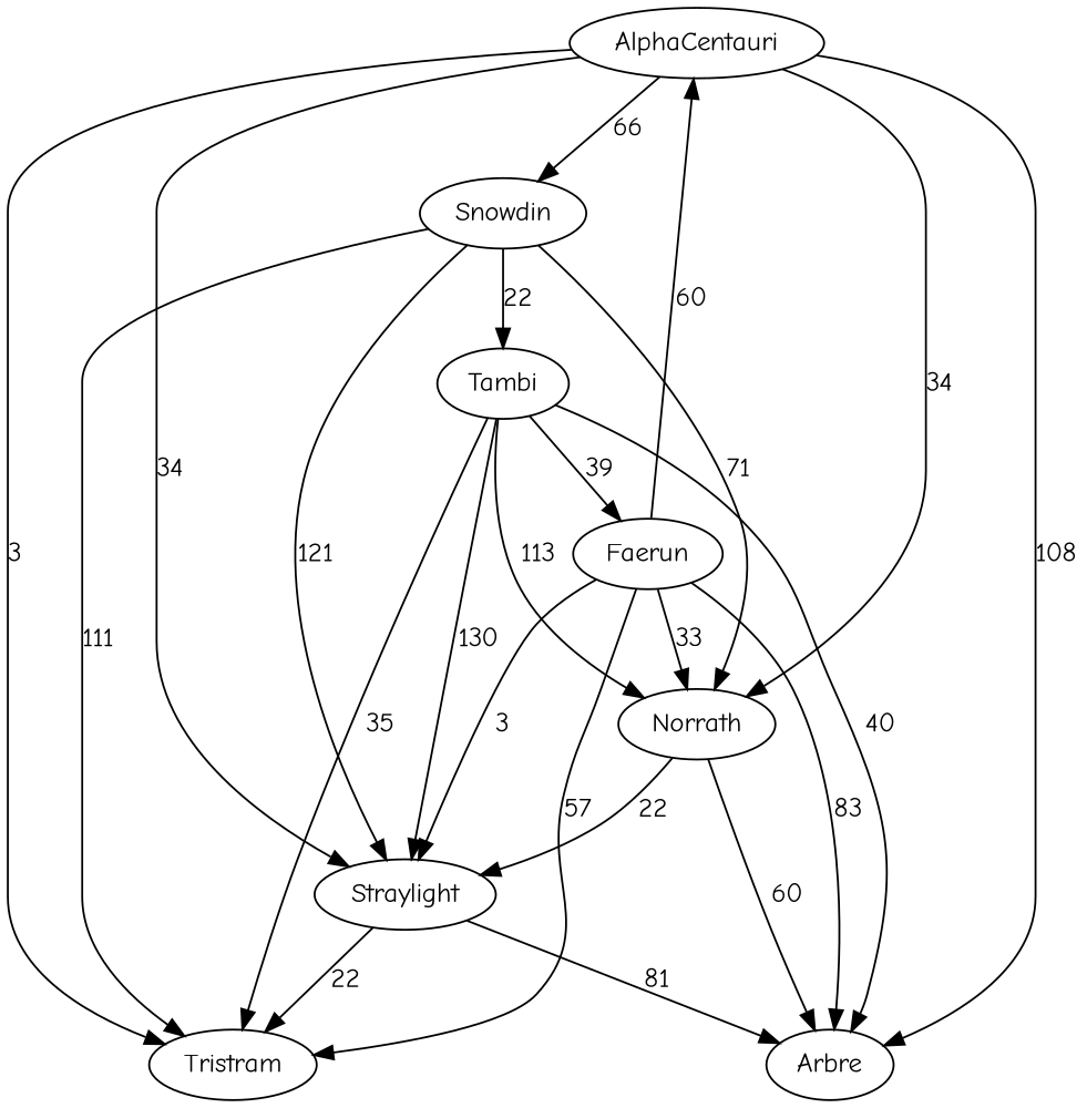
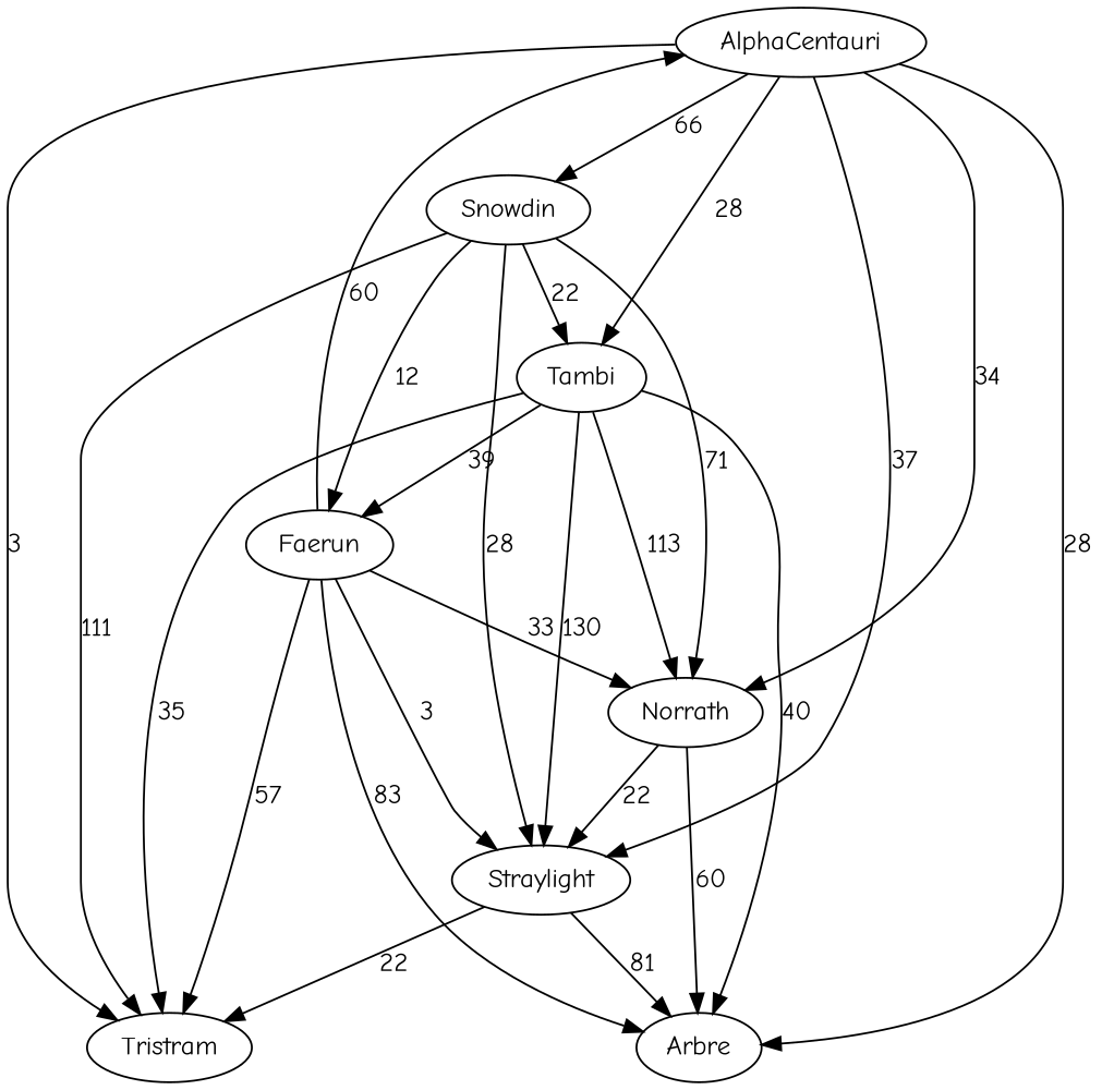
  digraph {
    fontname="Comic Neue"
    node [fontname="Comic Neue"]
    edge [fontname="Comic Neue"]
    AlphaCentauri
    Snowdin
    Tambi
    Norrath
    Straylight
    Tristram
    Arbre
    Faerun
    AlphaCentauri -> Snowdin [label=66]
+   AlphaCentauri -> Tambi [label=28]
    AlphaCentauri -> Norrath [label=34]
-   AlphaCentauri -> Straylight [label=34]
+   AlphaCentauri -> Straylight [label=37]
    AlphaCentauri -> Tristram [label=3]
-   AlphaCentauri -> Arbre [label=108]
+   AlphaCentauri -> Arbre [label=28]
    Snowdin -> Tambi [label=22]
    Snowdin -> Norrath [label=71]
-   Snowdin -> Straylight [label=121]
+   Snowdin -> Straylight [label=28]
    Snowdin -> Tristram [label=111]
+   Snowdin -> Faerun [label=12]
    Tambi -> Norrath [label=113]
    Tambi -> Straylight [label=130]
    Tambi -> Tristram [label=35]
    Tambi -> Arbre [label=40]
    Tambi -> Faerun [label=39]
    Norrath -> Straylight [label=22]
    Norrath -> Arbre [label=60]
    Straylight -> Tristram [label=22]
    Straylight -> Arbre [label=81]
    Faerun -> AlphaCentauri [label=60]
    Faerun -> Norrath [label=33]
    Faerun -> Straylight [label=3]
    Faerun -> Tristram [label=57]
    Faerun -> Arbre [label=83]
  }
